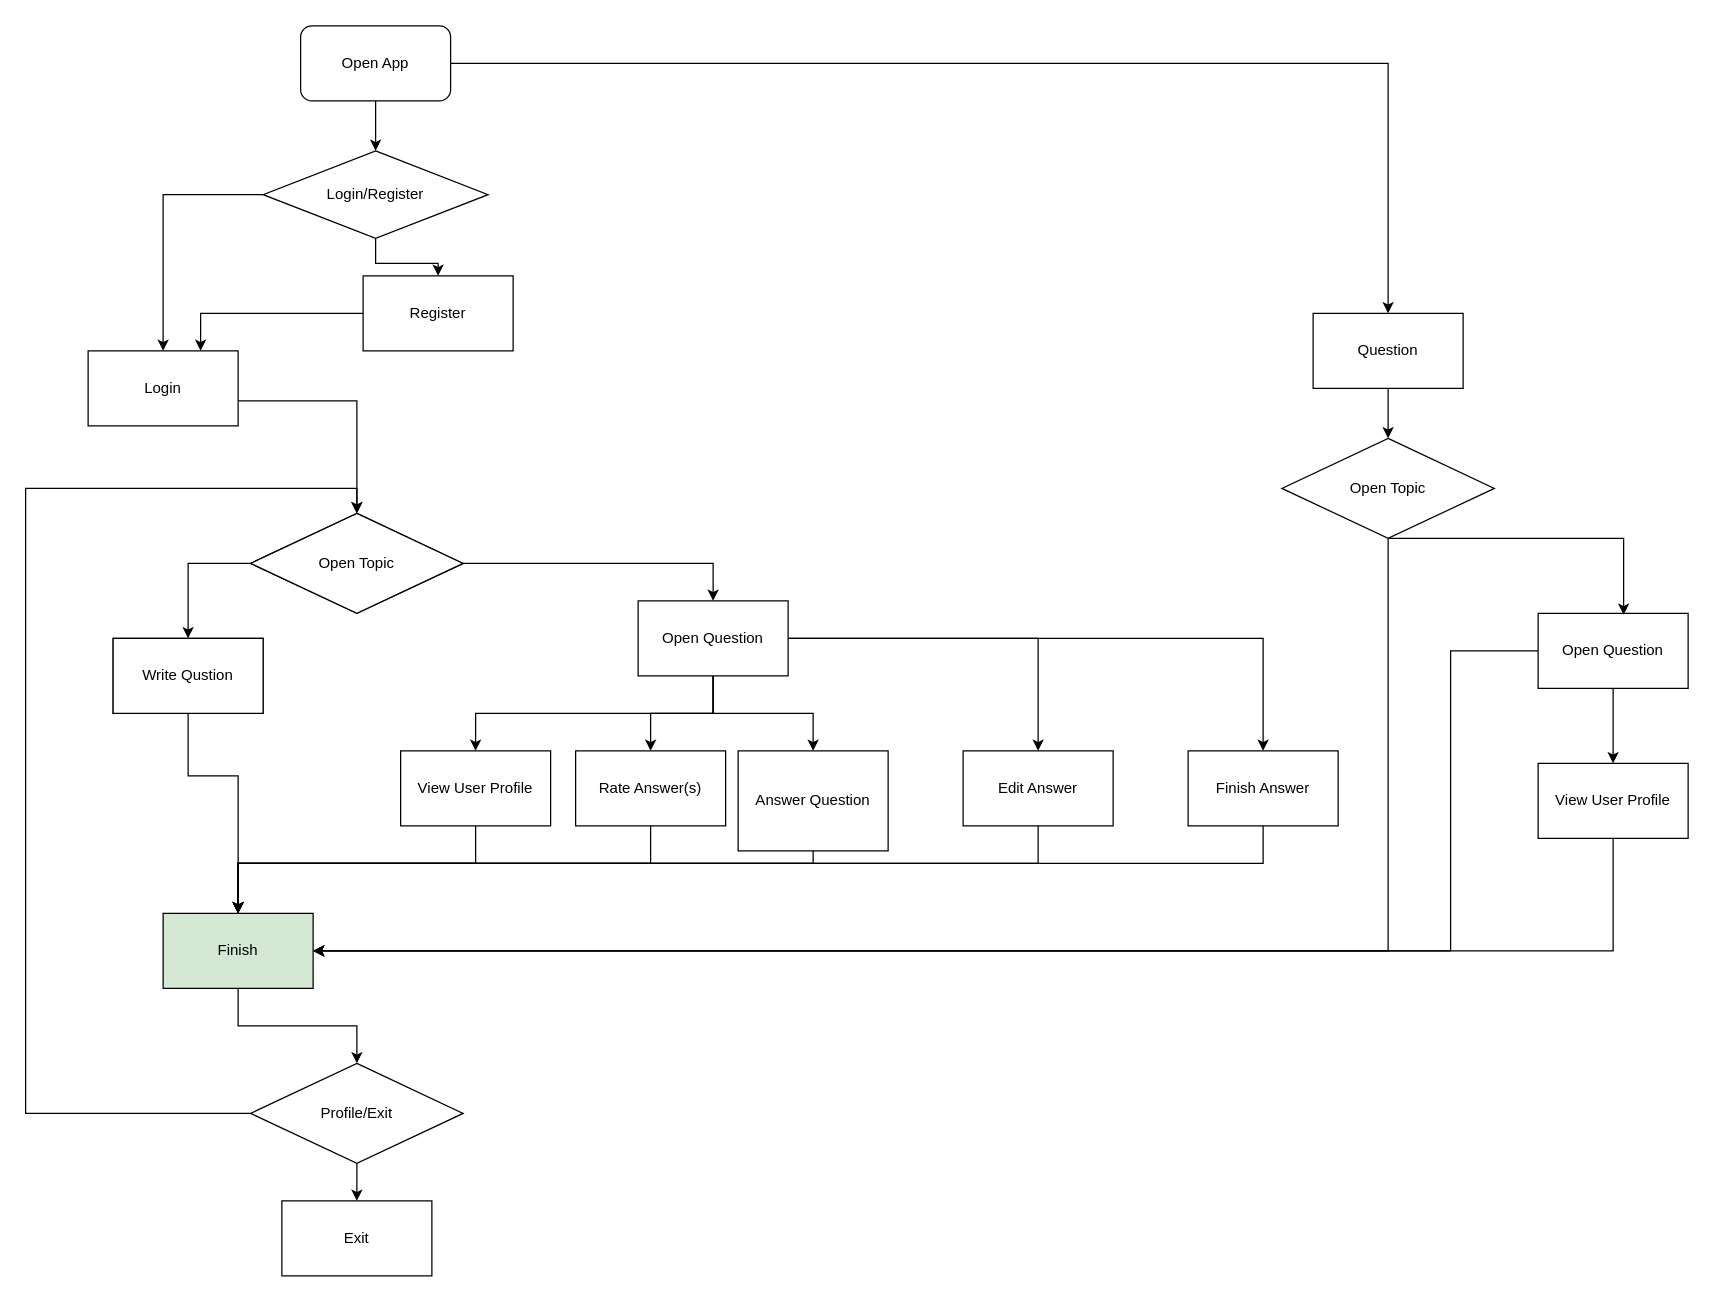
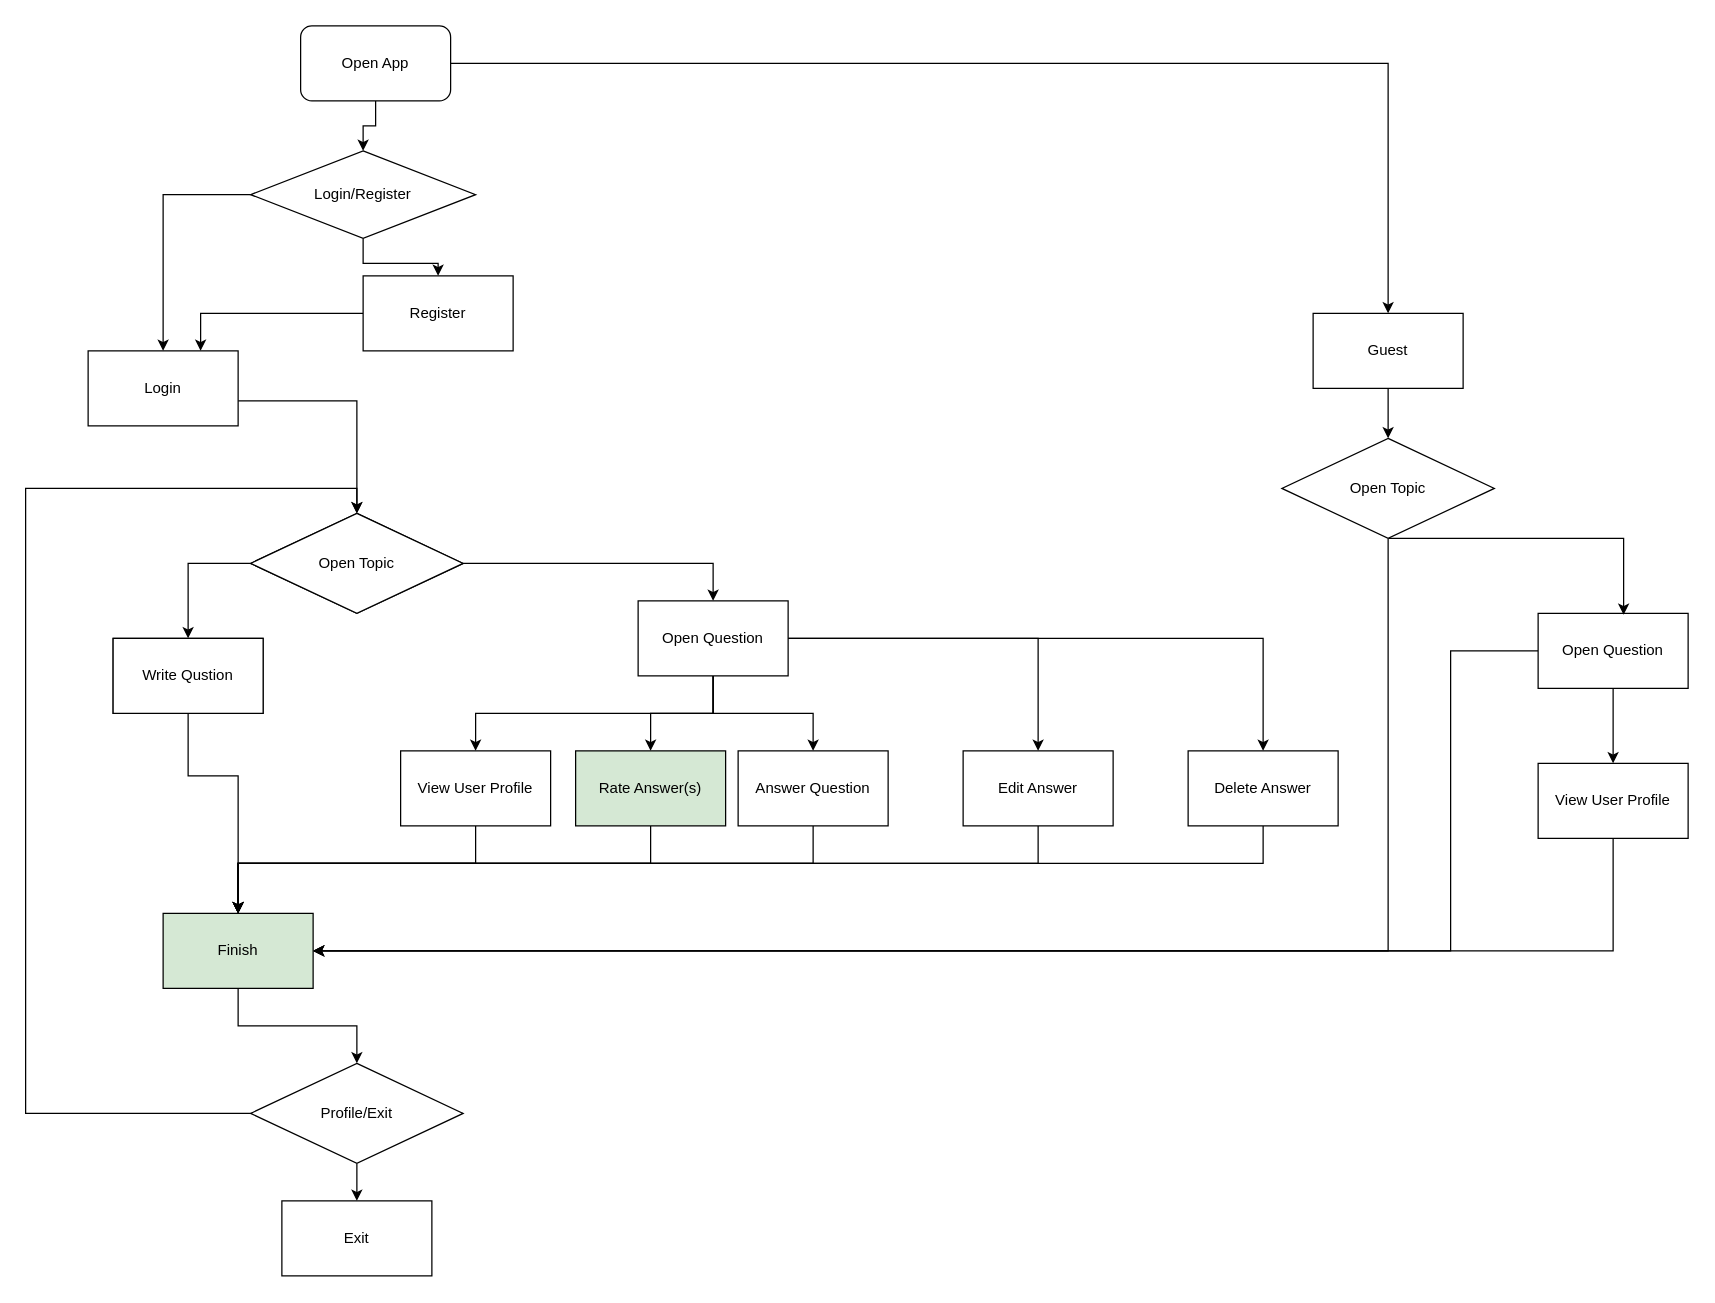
  <mxCell id="0" />
  <mxCell id="1" parent="0" />
  <mxCell id="2" style="edgeStyle=orthogonalEdgeStyle;rounded=0;orthogonalLoop=1;jettySize=auto;html=1;entryX=0.5;entryY=0;entryDx=0;entryDy=0;" parent="1" source="4" target="11" edge="1"><mxGeometry relative="1" as="geometry" /></mxCell>
  <mxCell id="3" style="edgeStyle=orthogonalEdgeStyle;rounded=0;orthogonalLoop=1;jettySize=auto;html=1;entryX=0.5;entryY=0;entryDx=0;entryDy=0;" parent="1" source="4" target="36" edge="1"><mxGeometry relative="1" as="geometry"><mxPoint x="770" y="290" as="targetPoint" /><Array as="points"><mxPoint x="300" y="50" /><mxPoint x="1110" y="50" /></Array></mxGeometry></mxCell>
  <mxCell id="4" value="Open App" style="rounded=1;whiteSpace=wrap;html=1;" parent="1" vertex="1"><mxGeometry x="240" y="20" width="120" height="60" as="geometry" /></mxCell>
  <mxCell id="5" style="edgeStyle=orthogonalEdgeStyle;rounded=0;orthogonalLoop=1;jettySize=auto;html=1;entryX=0.5;entryY=0;entryDx=0;entryDy=0;" parent="1" source="6" target="14" edge="1"><mxGeometry relative="1" as="geometry"><mxPoint x="290" y="440" as="targetPoint" /><Array as="points"><mxPoint x="280" y="320" /><mxPoint x="285" y="320" /></Array></mxGeometry></mxCell>
  <mxCell id="6" value="Login" style="rounded=0;whiteSpace=wrap;html=1;" parent="1" vertex="1"><mxGeometry x="70" y="280" width="120" height="60" as="geometry" /></mxCell>
  <mxCell id="7" style="edgeStyle=orthogonalEdgeStyle;rounded=0;orthogonalLoop=1;jettySize=auto;html=1;entryX=0.75;entryY=0;entryDx=0;entryDy=0;" parent="1" source="8" target="6" edge="1"><mxGeometry relative="1" as="geometry" /></mxCell>
  <mxCell id="8" value="Register" style="rounded=0;whiteSpace=wrap;html=1;" parent="1" vertex="1"><mxGeometry x="290" y="220" width="120" height="60" as="geometry" /></mxCell>
  <mxCell id="9" style="edgeStyle=orthogonalEdgeStyle;rounded=0;orthogonalLoop=1;jettySize=auto;html=1;entryX=0.5;entryY=0;entryDx=0;entryDy=0;" parent="1" source="11" target="6" edge="1"><mxGeometry relative="1" as="geometry" /></mxCell>
  <mxCell id="10" style="edgeStyle=orthogonalEdgeStyle;rounded=0;orthogonalLoop=1;jettySize=auto;html=1;" parent="1" source="11" target="8" edge="1"><mxGeometry relative="1" as="geometry" /></mxCell>
- <mxCell id="11" value="Login/Register" style="rhombus;whiteSpace=wrap;html=1;" parent="1" vertex="1"><mxGeometry x="210" y="120" width="180" height="70" as="geometry" /></mxCell>
+ <mxCell id="11" value="Login/Register" style="rhombus;whiteSpace=wrap;html=1;" parent="1" vertex="1"><mxGeometry x="200" y="120" width="180" height="70" as="geometry" /></mxCell>
  <mxCell id="12" style="edgeStyle=orthogonalEdgeStyle;rounded=0;orthogonalLoop=1;jettySize=auto;html=1;exitX=0;exitY=0.5;exitDx=0;exitDy=0;entryX=0.5;entryY=0;entryDx=0;entryDy=0;" parent="1" source="14" target="16" edge="1"><mxGeometry relative="1" as="geometry" /></mxCell>
  <mxCell id="13" style="edgeStyle=orthogonalEdgeStyle;rounded=0;orthogonalLoop=1;jettySize=auto;html=1;exitX=1;exitY=0.5;exitDx=0;exitDy=0;entryX=0.5;entryY=0;entryDx=0;entryDy=0;" parent="1" source="14" target="22" edge="1"><mxGeometry relative="1" as="geometry" /></mxCell>
  <mxCell id="14" value="Open Topic" style="rhombus;whiteSpace=wrap;html=1;" parent="1" vertex="1"><mxGeometry x="200" y="410" width="170" height="80" as="geometry" /></mxCell>
  <mxCell id="15" style="edgeStyle=orthogonalEdgeStyle;rounded=0;orthogonalLoop=1;jettySize=auto;html=1;exitX=0.5;exitY=1;exitDx=0;exitDy=0;entryX=0.5;entryY=0;entryDx=0;entryDy=0;" parent="1" source="16" target="24" edge="1"><mxGeometry relative="1" as="geometry"><Array as="points"><mxPoint x="150" y="620" /><mxPoint x="190" y="620" /></Array></mxGeometry></mxCell>
  <mxCell id="16" value="Write Qustion" style="rounded=0;whiteSpace=wrap;html=1;" parent="1" vertex="1"><mxGeometry x="90" y="510" width="120" height="60" as="geometry" /></mxCell>
  <mxCell id="17" style="edgeStyle=orthogonalEdgeStyle;rounded=0;orthogonalLoop=1;jettySize=auto;html=1;entryX=0.5;entryY=0;entryDx=0;entryDy=0;" parent="1" source="22" target="32" edge="1"><mxGeometry relative="1" as="geometry" /></mxCell>
  <mxCell id="18" style="edgeStyle=orthogonalEdgeStyle;rounded=0;orthogonalLoop=1;jettySize=auto;html=1;entryX=0.5;entryY=0;entryDx=0;entryDy=0;" parent="1" source="22" target="30" edge="1"><mxGeometry relative="1" as="geometry" /></mxCell>
  <mxCell id="19" style="edgeStyle=orthogonalEdgeStyle;rounded=0;orthogonalLoop=1;jettySize=auto;html=1;entryX=0.5;entryY=0;entryDx=0;entryDy=0;" parent="1" source="22" target="34" edge="1"><mxGeometry relative="1" as="geometry"><Array as="points"><mxPoint x="570" y="570" /><mxPoint x="380" y="570" /></Array></mxGeometry></mxCell>
  <mxCell id="20" style="edgeStyle=orthogonalEdgeStyle;rounded=0;orthogonalLoop=1;jettySize=auto;html=1;entryX=0.5;entryY=0;entryDx=0;entryDy=0;" parent="1" source="22" target="48" edge="1"><mxGeometry relative="1" as="geometry"><mxPoint x="940" y="510" as="targetPoint" /></mxGeometry></mxCell>
  <mxCell id="21" style="edgeStyle=orthogonalEdgeStyle;rounded=0;orthogonalLoop=1;jettySize=auto;html=1;entryX=0.5;entryY=0;entryDx=0;entryDy=0;" parent="1" source="22" target="50" edge="1"><mxGeometry relative="1" as="geometry" /></mxCell>
  <mxCell id="22" value="Open Question" style="rounded=0;whiteSpace=wrap;html=1;" parent="1" vertex="1"><mxGeometry x="510" y="480" width="120" height="60" as="geometry" /></mxCell>
  <mxCell id="23" style="edgeStyle=orthogonalEdgeStyle;rounded=0;orthogonalLoop=1;jettySize=auto;html=1;entryX=0.5;entryY=0;entryDx=0;entryDy=0;" parent="1" source="24" target="28" edge="1"><mxGeometry relative="1" as="geometry" /></mxCell>
  <mxCell id="24" value="Finish" style="rounded=0;whiteSpace=wrap;html=1;fillColor=#d5e8d4;" parent="1" vertex="1"><mxGeometry x="130" y="730" width="120" height="60" as="geometry" /></mxCell>
  <mxCell id="25" value="Exit" style="rounded=0;whiteSpace=wrap;html=1;" parent="1" vertex="1"><mxGeometry x="225" y="960" width="120" height="60" as="geometry" /></mxCell>
  <mxCell id="26" style="edgeStyle=orthogonalEdgeStyle;rounded=0;orthogonalLoop=1;jettySize=auto;html=1;entryX=0.5;entryY=0;entryDx=0;entryDy=0;" parent="1" source="28" target="25" edge="1"><mxGeometry relative="1" as="geometry" /></mxCell>
  <mxCell id="27" style="edgeStyle=orthogonalEdgeStyle;rounded=0;orthogonalLoop=1;jettySize=auto;html=1;exitX=1;exitY=0.5;exitDx=0;exitDy=0;entryX=0.5;entryY=0;entryDx=0;entryDy=0;" parent="1" source="28" target="14" edge="1"><mxGeometry relative="1" as="geometry"><Array as="points"><mxPoint x="20" y="890" /><mxPoint x="20" y="390" /><mxPoint x="285" y="390" /></Array></mxGeometry></mxCell>
  <mxCell id="28" value="Profile/Exit" style="rhombus;whiteSpace=wrap;html=1;" parent="1" vertex="1"><mxGeometry x="200" y="850" width="170" height="80" as="geometry" /></mxCell>
  <mxCell id="29" style="edgeStyle=orthogonalEdgeStyle;rounded=0;orthogonalLoop=1;jettySize=auto;html=1;" parent="1" source="30" edge="1"><mxGeometry relative="1" as="geometry"><mxPoint x="190" y="730" as="targetPoint" /><Array as="points"><mxPoint x="520" y="690" /><mxPoint x="190" y="690" /></Array></mxGeometry></mxCell>
- <mxCell id="30" value="Rate Answer(s)" style="rounded=0;whiteSpace=wrap;html=1;" parent="1" vertex="1"><mxGeometry x="460" y="600" width="120" height="60" as="geometry" /></mxCell>
+ <mxCell id="30" value="Rate Answer(s)" style="rounded=0;whiteSpace=wrap;html=1;fillColor=#d5e8d4;" parent="1" vertex="1"><mxGeometry x="460" y="600" width="120" height="60" as="geometry" /></mxCell>
  <mxCell id="31" style="edgeStyle=orthogonalEdgeStyle;rounded=0;orthogonalLoop=1;jettySize=auto;html=1;" parent="1" source="32" target="24" edge="1"><mxGeometry relative="1" as="geometry"><Array as="points"><mxPoint x="650" y="690" /><mxPoint x="190" y="690" /></Array></mxGeometry></mxCell>
- <mxCell id="32" value="Answer Question" style="rounded=0;whiteSpace=wrap;html=1;" parent="1" vertex="1"><mxGeometry x="590" y="600" width="120" height="80" as="geometry" /></mxCell>
+ <mxCell id="32" value="Answer Question" style="rounded=0;whiteSpace=wrap;html=1;" parent="1" vertex="1"><mxGeometry x="590" y="600" width="120" height="60" as="geometry" /></mxCell>
  <mxCell id="33" style="edgeStyle=orthogonalEdgeStyle;rounded=0;orthogonalLoop=1;jettySize=auto;html=1;" parent="1" source="34" target="24" edge="1"><mxGeometry relative="1" as="geometry"><Array as="points"><mxPoint x="380" y="690" /><mxPoint x="190" y="690" /></Array></mxGeometry></mxCell>
  <mxCell id="34" value="View User Profile" style="rounded=0;whiteSpace=wrap;html=1;" parent="1" vertex="1"><mxGeometry x="320" y="600" width="120" height="60" as="geometry" /></mxCell>
  <mxCell id="35" style="edgeStyle=orthogonalEdgeStyle;rounded=0;orthogonalLoop=1;jettySize=auto;html=1;entryX=0.5;entryY=0;entryDx=0;entryDy=0;" parent="1" source="36" target="46" edge="1"><mxGeometry relative="1" as="geometry" /></mxCell>
- <mxCell id="36" value="Question" style="rounded=0;whiteSpace=wrap;html=1;" parent="1" vertex="1"><mxGeometry x="1050" y="250" width="120" height="60" as="geometry" /></mxCell>
+ <mxCell id="36" value="Guest" style="rounded=0;whiteSpace=wrap;html=1;" parent="1" vertex="1"><mxGeometry x="1050" y="250" width="120" height="60" as="geometry" /></mxCell>
  <mxCell id="37" value="Open Topic" style="rhombus;whiteSpace=wrap;html=1;" parent="1" vertex="1"><mxGeometry x="200" y="410" width="170" height="80" as="geometry" /></mxCell>
  <mxCell id="38" value="Write Qustion" style="rounded=0;whiteSpace=wrap;html=1;" parent="1" vertex="1"><mxGeometry x="90" y="510" width="120" height="60" as="geometry" /></mxCell>
  <mxCell id="39" style="edgeStyle=orthogonalEdgeStyle;rounded=0;orthogonalLoop=1;jettySize=auto;html=1;entryX=0.5;entryY=0;entryDx=0;entryDy=0;" parent="1" source="41" target="43" edge="1"><mxGeometry relative="1" as="geometry" /></mxCell>
  <mxCell id="40" style="edgeStyle=orthogonalEdgeStyle;rounded=0;orthogonalLoop=1;jettySize=auto;html=1;entryX=1;entryY=0.5;entryDx=0;entryDy=0;" parent="1" source="41" target="24" edge="1"><mxGeometry relative="1" as="geometry"><Array as="points"><mxPoint x="1160" y="520" /><mxPoint x="1160" y="760" /></Array></mxGeometry></mxCell>
  <mxCell id="41" value="Open Question" style="rounded=0;whiteSpace=wrap;html=1;" parent="1" vertex="1"><mxGeometry x="1230" y="490" width="120" height="60" as="geometry" /></mxCell>
  <mxCell id="42" style="edgeStyle=orthogonalEdgeStyle;rounded=0;orthogonalLoop=1;jettySize=auto;html=1;entryX=1;entryY=0.5;entryDx=0;entryDy=0;" parent="1" source="43" target="24" edge="1"><mxGeometry relative="1" as="geometry"><Array as="points"><mxPoint x="1290" y="760" /></Array></mxGeometry></mxCell>
  <mxCell id="43" value="View User Profile" style="rounded=0;whiteSpace=wrap;html=1;" parent="1" vertex="1"><mxGeometry x="1230" y="610" width="120" height="60" as="geometry" /></mxCell>
  <mxCell id="44" style="edgeStyle=orthogonalEdgeStyle;rounded=0;orthogonalLoop=1;jettySize=auto;html=1;entryX=0.57;entryY=0.02;entryDx=0;entryDy=0;entryPerimeter=0;" parent="1" source="46" target="41" edge="1"><mxGeometry relative="1" as="geometry"><Array as="points"><mxPoint x="1298" y="430" /></Array></mxGeometry></mxCell>
  <mxCell id="45" style="edgeStyle=orthogonalEdgeStyle;rounded=0;orthogonalLoop=1;jettySize=auto;html=1;entryX=1;entryY=0.5;entryDx=0;entryDy=0;" parent="1" source="46" target="24" edge="1"><mxGeometry relative="1" as="geometry"><Array as="points"><mxPoint x="1110" y="760" /></Array></mxGeometry></mxCell>
  <mxCell id="46" value="Open Topic" style="rhombus;whiteSpace=wrap;html=1;" parent="1" vertex="1"><mxGeometry x="1025" y="350" width="170" height="80" as="geometry" /></mxCell>
  <mxCell id="47" style="edgeStyle=orthogonalEdgeStyle;rounded=0;orthogonalLoop=1;jettySize=auto;html=1;" parent="1" source="48" target="24" edge="1"><mxGeometry relative="1" as="geometry"><Array as="points"><mxPoint x="830" y="690" /><mxPoint x="190" y="690" /></Array></mxGeometry></mxCell>
  <mxCell id="48" value="Edit Answer" style="rounded=0;whiteSpace=wrap;html=1;" parent="1" vertex="1"><mxGeometry x="770" y="600" width="120" height="60" as="geometry" /></mxCell>
  <mxCell id="49" style="edgeStyle=orthogonalEdgeStyle;rounded=0;orthogonalLoop=1;jettySize=auto;html=1;" parent="1" source="50" target="24" edge="1"><mxGeometry relative="1" as="geometry"><Array as="points"><mxPoint x="1010" y="690" /><mxPoint x="190" y="690" /></Array></mxGeometry></mxCell>
- <mxCell id="50" value="Finish Answer" style="rounded=0;whiteSpace=wrap;html=1;" parent="1" vertex="1"><mxGeometry x="950" y="600" width="120" height="60" as="geometry" /></mxCell>
+ <mxCell id="50" value="Delete Answer" style="rounded=0;whiteSpace=wrap;html=1;" parent="1" vertex="1"><mxGeometry x="950" y="600" width="120" height="60" as="geometry" /></mxCell>
